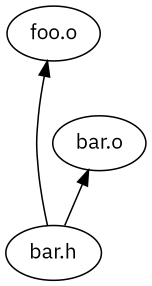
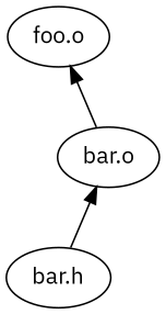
  digraph {
    fontname="IBM Plex Sans"
    node [fontname="IBM Plex Sans"]
    edge [dir=back fontname="IBM Plex Sans"]
    n1 [label="foo.o"]
    n2 [label="bar.h"]
    n3 [label="bar.o"]
-   n1 -> n2
+   n1 -> n3
    n3 -> n2
  }
